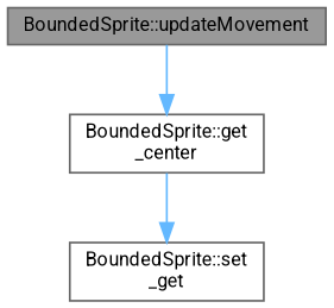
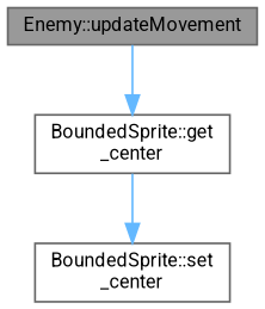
  digraph {
    fontname=Roboto
    rankdir=TB
    node [color=grey40 fillcolor=white fontname=Roboto fontsize=10 shape=box style=filled]
    edge [color=steelblue1 fontname=Roboto fontsize=10 labelfontname=Helvetica labelfontsize=10 style=solid]
-   n1 [color=gray40 fillcolor=grey60 fontcolor=black height=0.2 label="BoundedSprite::updateMovement" width=0.4]
+   n1 [color=gray40 fillcolor=grey60 fontcolor=black height=0.2 label="Enemy::updateMovement" width=0.4]
    n2 [height=0.2 label="BoundedSprite::get\l_center" width=0.4]
-   n3 [height=0.2 label="BoundedSprite::set\l_get" width=0.4]
+   n3 [height=0.2 label="BoundedSprite::set\l_center" width=0.4]
    n1 -> n2
    n2 -> n3
  }
